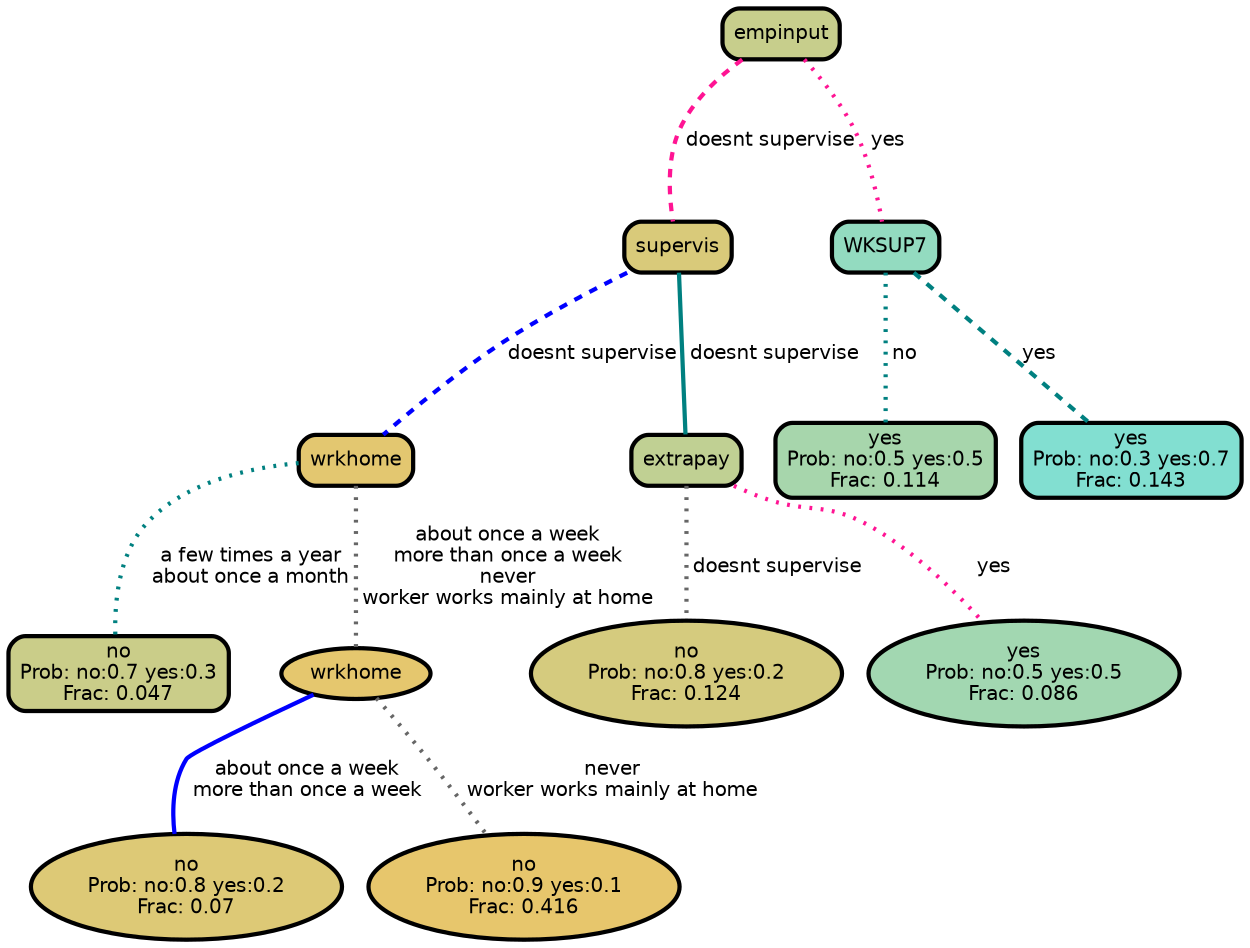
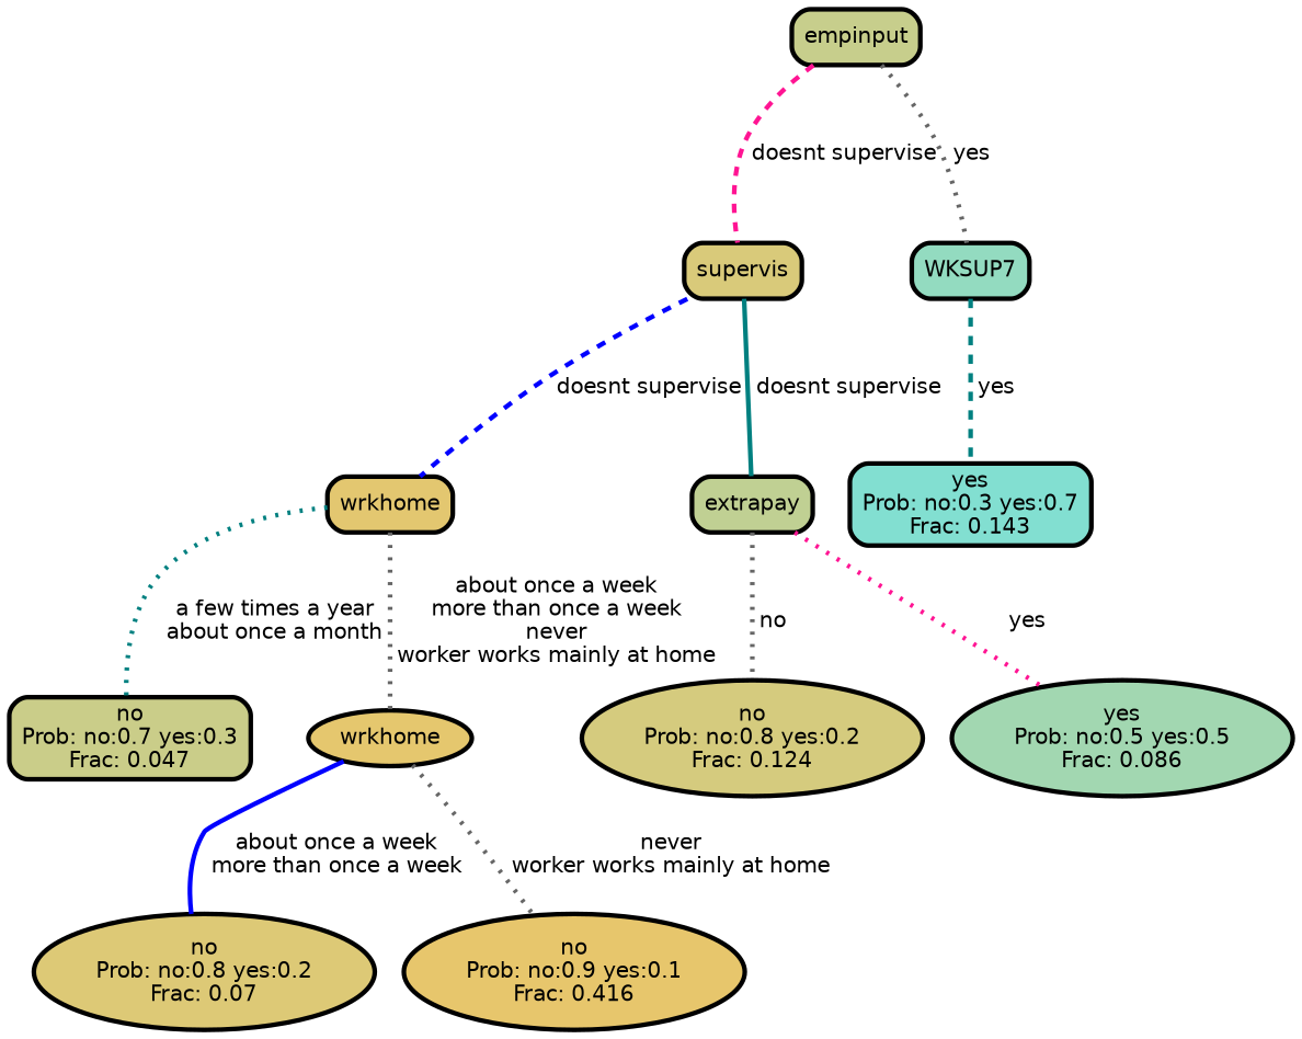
  graph {
    ranksep="0 equally"
    splines=straight
    node [color=black fontcolor=black fontname=helvetica penwidth=3 shape=box style="filled, rounded"]
    edge [color=teal fontname=helvetica penwidth=3 style=dotted]
    n1 [fillcolor="#cacd89" label="no\nProb: no:0.7 yes:0.3\nFrac: 0.047"]
    n2 [fillcolor="#e3c770" label=wrkhome]
    n3 [fillcolor="#e5c76e" label=wrkhome shape=ellipse]
    n4 [fillcolor="#ddc976" label="no\nProb: no:0.8 yes:0.2\nFrac: 0.07" shape=ellipse]
    n5 [fillcolor="#e7c66c" label="no\nProb: no:0.9 yes:0.1\nFrac: 0.416" shape=ellipse]
    n6 [fillcolor="#d9ca7a" label=supervis]
    n7 [fillcolor="#c0d093" label=extrapay]
    n8 [fillcolor="#d5cb7e" label="no\nProb: no:0.8 yes:0.2\nFrac: 0.124" shape=ellipse]
    n9 [fillcolor="#a2d7b1" label="yes\nProb: no:0.5 yes:0.5\nFrac: 0.086" shape=ellipse]
    n10 [fillcolor="#c7ce8c" label=empinput]
    n11 [fillcolor="#93dbc0" label=WKSUP7]
-   n12 [fillcolor="#a7d6ac" label="yes\nProb: no:0.5 yes:0.5\nFrac: 0.114"]
    n13 [fillcolor="#82dfd1" label="yes\nProb: no:0.3 yes:0.7\nFrac: 0.143"]
    subgraph sub_1 {
      rank=same
    }
    n2 -- n1 [label=" a few times a year\n about once a month"]
    n2 -- n3 [color=gray40 label=" about once a week\n more than once a week\n never\n worker works mainly at home"]
    n3 -- n4 [color=blue label=" about once a week\n more than once a week" style=bold]
    n3 -- n5 [color=gray40 label=" never\n worker works mainly at home"]
    n6 -- n2 [color=blue label=" doesnt supervise" style=dashed]
    n6 -- n7 [label=" doesnt supervise" style=bold]
-   n7 -- n8 [color=gray40 label=" doesnt supervise"]
+   n7 -- n8 [color=gray40 label=" no"]
    n7 -- n9 [color=deeppink label=" yes"]
    n10 -- n6 [color=deeppink label=" doesnt supervise" style=dashed]
-   n10 -- n11 [color=deeppink label=" yes"]
-   n11 -- n12 [label=" no"]
+   n10 -- n11 [color=gray40 label=" yes"]
    n11 -- n13 [label=" yes" style=dashed]
  }
